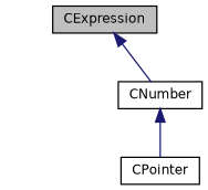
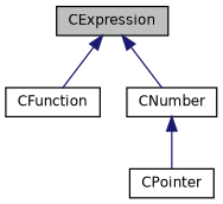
  digraph {
    node [color=black fillcolor=white fontname=Helvetica fontsize=10 shape=record style=filled]
    edge [color=midnightblue dir=back fontname=Helvetica fontsize=10 labelfontname=Helvetica labelfontsize=10 style=solid]
    n1 [fillcolor=grey75 fontcolor=black height=0.2 label=CExpression width=0.4]
+   n2 [height=0.2 label=CFunction width=0.4]
    n3 [height=0.2 label=CNumber width=0.4]
    n4 [height=0.2 label=CPointer width=0.4]
+   n1 -> n2
    n1 -> n3
    n3 -> n4
  }
